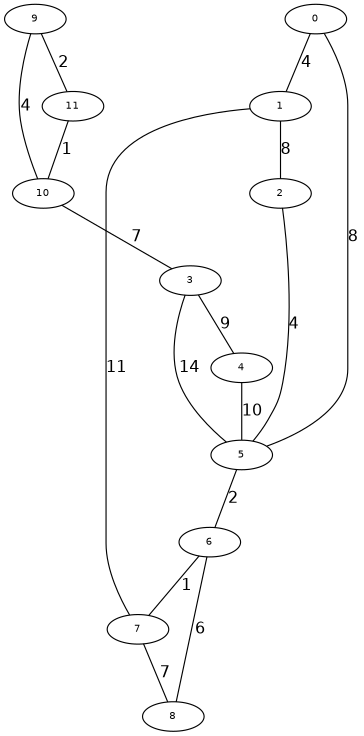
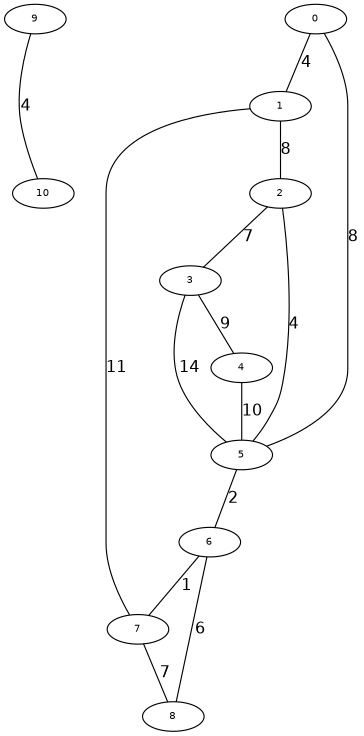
  digraph {
    fontname="DejaVu Sans"
    rankdir=TB
    node [fontname="DejaVu Sans" fontsize=9 shape=ellipse]
    edge [dir=none fontname="DejaVu Sans"]
    0 [height=0.25]
    1 [height=0.25]
    5 [height=0.25]
    7 [height=0.25]
    2 [height=0.25]
    8 [height=0.25]
    3 [height=0.25]
    4 [height=0.25]
    6 [height=0.25]
    9 [height=0.25]
    10 [height=0.25]
-   11 [height=0.25]
    0 -> 1 [label=4]
    0 -> 5 [label=8]
    1 -> 7 [label=11]
    1 -> 2 [label=8]
    5 -> 6 [label=2]
    7 -> 8 [label=7]
    2 -> 5 [label=4]
-   10 -> 3 [label=7]
+   2 -> 3 [label=7]
    3 -> 5 [label=14]
    3 -> 4 [label=9]
    4 -> 5 [label=10]
    6 -> 7 [label=1]
    6 -> 8 [label=6]
    9 -> 10 [label=4]
-   9 -> 11 [label=2]
-   11 -> 10 [label=1]
  }
